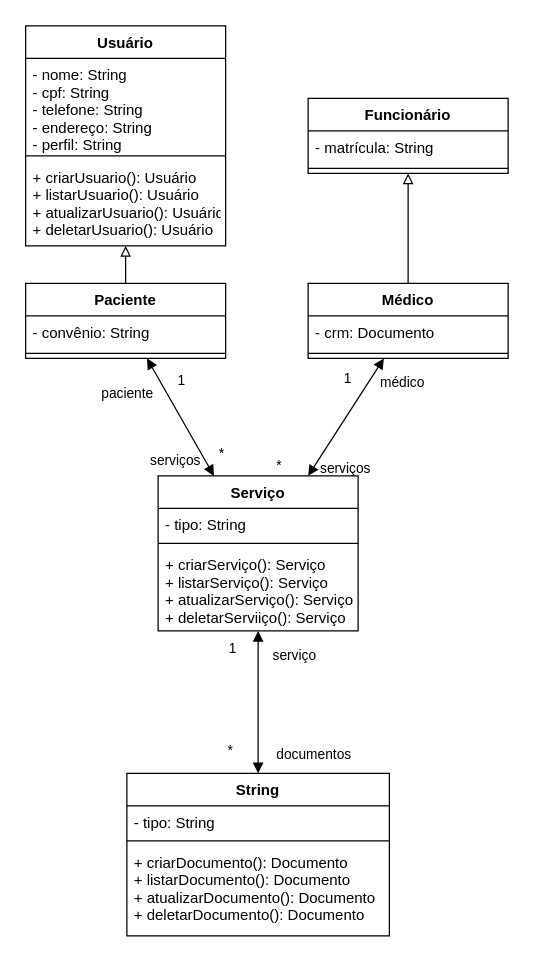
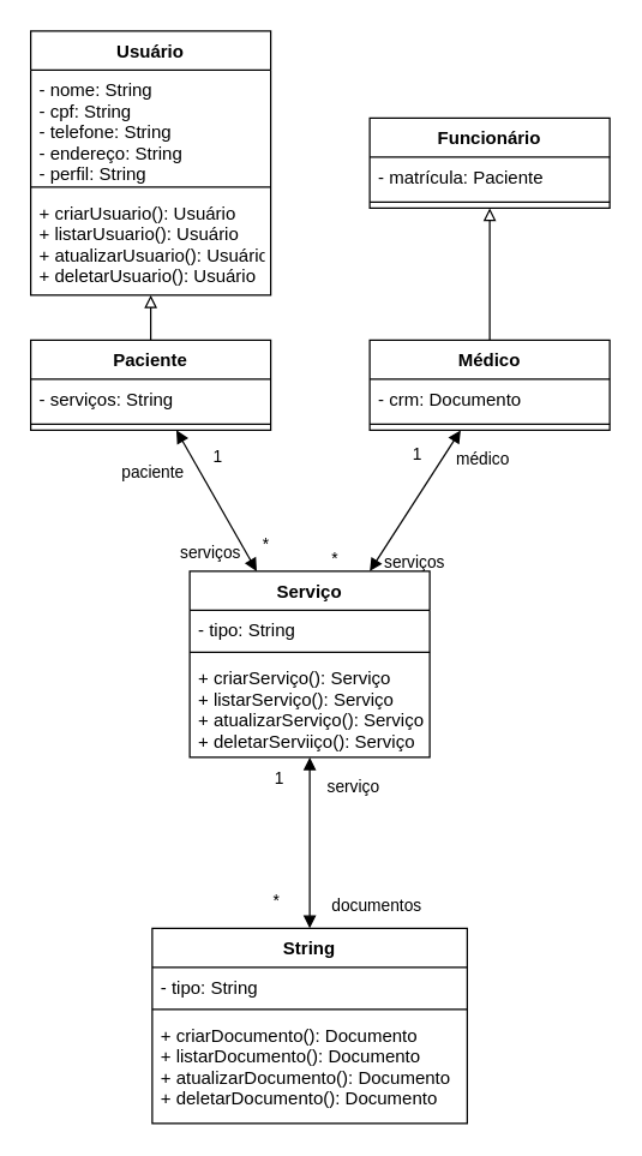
  <mxCell id="0" />
  <mxCell id="1" parent="0" />
  <mxCell id="2" value="Paciente" style="swimlane;fontStyle=1;align=center;verticalAlign=top;childLayout=stackLayout;horizontal=1;startSize=26;horizontalStack=0;resizeParent=1;resizeParentMax=0;resizeLast=0;collapsible=1;marginBottom=0;" vertex="1" parent="1"><mxGeometry x="20" y="226" width="160" height="60" as="geometry" /></mxCell>
- <mxCell id="3" value="- convênio: String" style="text;strokeColor=none;fillColor=none;align=left;verticalAlign=top;spacingLeft=4;spacingRight=4;overflow=hidden;rotatable=0;points=[[0,0.5],[1,0.5]];portConstraint=eastwest;" vertex="1" parent="2"><mxGeometry y="26" width="160" height="26" as="geometry" /></mxCell>
+ <mxCell id="3" value="- serviços: String" style="text;strokeColor=none;fillColor=none;align=left;verticalAlign=top;spacingLeft=4;spacingRight=4;overflow=hidden;rotatable=0;points=[[0,0.5],[1,0.5]];portConstraint=eastwest;" vertex="1" parent="2"><mxGeometry y="26" width="160" height="26" as="geometry" /></mxCell>
  <mxCell id="4" value="" style="line;strokeWidth=1;fillColor=none;align=left;verticalAlign=middle;spacingTop=-1;spacingLeft=3;spacingRight=3;rotatable=0;labelPosition=right;points=[];portConstraint=eastwest;strokeColor=inherit;" vertex="1" parent="2"><mxGeometry y="52" width="160" height="8" as="geometry" /></mxCell>
  <mxCell id="5" style="edgeStyle=none;rounded=0;orthogonalLoop=1;jettySize=auto;html=1;strokeWidth=1;endArrow=block;endFill=0;" edge="1" parent="1" source="6" target="9"><mxGeometry relative="1" as="geometry" /></mxCell>
  <mxCell id="6" value="Médico" style="swimlane;fontStyle=1;align=center;verticalAlign=top;childLayout=stackLayout;horizontal=1;startSize=26;horizontalStack=0;resizeParent=1;resizeParentMax=0;resizeLast=0;collapsible=1;marginBottom=0;" vertex="1" parent="1"><mxGeometry x="246" y="226" width="160" height="60" as="geometry" /></mxCell>
  <mxCell id="7" value="- crm: Documento" style="text;strokeColor=none;fillColor=none;align=left;verticalAlign=top;spacingLeft=4;spacingRight=4;overflow=hidden;rotatable=0;points=[[0,0.5],[1,0.5]];portConstraint=eastwest;" vertex="1" parent="6"><mxGeometry y="26" width="160" height="26" as="geometry" /></mxCell>
  <mxCell id="8" value="" style="line;strokeWidth=1;fillColor=none;align=left;verticalAlign=middle;spacingTop=-1;spacingLeft=3;spacingRight=3;rotatable=0;labelPosition=right;points=[];portConstraint=eastwest;strokeColor=inherit;" vertex="1" parent="6"><mxGeometry y="52" width="160" height="8" as="geometry" /></mxCell>
  <mxCell id="9" value="Funcionário" style="swimlane;fontStyle=1;align=center;verticalAlign=top;childLayout=stackLayout;horizontal=1;startSize=26;horizontalStack=0;resizeParent=1;resizeParentMax=0;resizeLast=0;collapsible=1;marginBottom=0;" vertex="1" parent="1"><mxGeometry x="246" y="78" width="160" height="60" as="geometry" /></mxCell>
- <mxCell id="10" value="- matrícula: String&#10;" style="text;strokeColor=none;fillColor=none;align=left;verticalAlign=top;spacingLeft=4;spacingRight=4;overflow=hidden;rotatable=0;points=[[0,0.5],[1,0.5]];portConstraint=eastwest;" vertex="1" parent="9"><mxGeometry y="26" width="160" height="26" as="geometry" /></mxCell>
+ <mxCell id="10" value="- matrícula: Paciente&#10;" style="text;strokeColor=none;fillColor=none;align=left;verticalAlign=top;spacingLeft=4;spacingRight=4;overflow=hidden;rotatable=0;points=[[0,0.5],[1,0.5]];portConstraint=eastwest;" vertex="1" parent="9"><mxGeometry y="26" width="160" height="26" as="geometry" /></mxCell>
  <mxCell id="11" value="" style="line;strokeWidth=1;fillColor=none;align=left;verticalAlign=middle;spacingTop=-1;spacingLeft=3;spacingRight=3;rotatable=0;labelPosition=right;points=[];portConstraint=eastwest;strokeColor=inherit;" vertex="1" parent="9"><mxGeometry y="52" width="160" height="8" as="geometry" /></mxCell>
  <mxCell id="12" style="rounded=0;orthogonalLoop=1;jettySize=auto;html=1;endArrow=block;endFill=0;strokeWidth=1;" edge="1" parent="1" source="2" target="21"><mxGeometry relative="1" as="geometry"><mxPoint x="106" y="466" as="sourcePoint" /><mxPoint x="100" y="220" as="targetPoint" /></mxGeometry></mxCell>
  <mxCell id="13" value="serviços" style="endArrow=block;endFill=1;html=1;align=left;verticalAlign=top;rounded=0;strokeWidth=1;sourcePerimeterSpacing=0;startArrow=block;startFill=1;" edge="1" parent="1" source="25" target="2"><mxGeometry x="-0.113" y="33" relative="1" as="geometry"><mxPoint x="186.125" y="386" as="sourcePoint" /><mxPoint x="270" y="356" as="targetPoint" /><mxPoint as="offset" /></mxGeometry></mxCell>
  <mxCell id="14" value="*" style="edgeLabel;resizable=0;html=1;align=left;verticalAlign=bottom;" connectable="0" vertex="1" parent="13"><mxGeometry x="-1" relative="1" as="geometry"><mxPoint x="2" y="-10" as="offset" /></mxGeometry></mxCell>
  <mxCell id="15" value="médico" style="endArrow=block;endFill=1;html=1;align=left;verticalAlign=top;rounded=0;strokeWidth=1;sourcePerimeterSpacing=0;startArrow=block;startFill=1;" edge="1" parent="1" source="6" target="25"><mxGeometry x="-0.882" y="-1" relative="1" as="geometry"><mxPoint x="225.977" y="322" as="sourcePoint" /><mxPoint x="228.5" y="386" as="targetPoint" /><mxPoint y="1" as="offset" /></mxGeometry></mxCell>
  <mxCell id="16" value="1" style="edgeLabel;resizable=0;html=1;align=left;verticalAlign=bottom;" connectable="0" vertex="1" parent="15"><mxGeometry x="-1" relative="1" as="geometry"><mxPoint x="-34" y="24" as="offset" /></mxGeometry></mxCell>
  <mxCell id="17" value="1" style="edgeLabel;resizable=0;html=1;align=left;verticalAlign=bottom;" connectable="0" vertex="1" parent="1"><mxGeometry x="189.005" y="400" as="geometry"><mxPoint x="-49" y="-88" as="offset" /></mxGeometry></mxCell>
  <mxCell id="18" value="&lt;span style=&quot;color: rgb(0, 0, 0); font-family: Helvetica; font-size: 11px; font-style: normal; font-variant-ligatures: normal; font-variant-caps: normal; font-weight: 400; letter-spacing: normal; orphans: 2; text-align: left; text-indent: 0px; text-transform: none; widows: 2; word-spacing: 0px; -webkit-text-stroke-width: 0px; background-color: rgb(255, 255, 255); text-decoration-thickness: initial; text-decoration-style: initial; text-decoration-color: initial; float: none; display: inline !important;&quot;&gt;paciente&lt;br&gt;&lt;/span&gt;" style="text;whiteSpace=wrap;html=1;" vertex="1" parent="1"><mxGeometry x="79" y="300" width="70" height="40" as="geometry" /></mxCell>
  <mxCell id="19" value="&lt;span style=&quot;color: rgb(0, 0, 0); font-family: Helvetica; font-size: 11px; font-style: normal; font-variant-ligatures: normal; font-variant-caps: normal; font-weight: 400; letter-spacing: normal; orphans: 2; text-align: left; text-indent: 0px; text-transform: none; widows: 2; word-spacing: 0px; -webkit-text-stroke-width: 0px; background-color: rgb(255, 255, 255); text-decoration-thickness: initial; text-decoration-style: initial; text-decoration-color: initial; float: none; display: inline !important;&quot;&gt;serviços&lt;/span&gt;" style="text;whiteSpace=wrap;html=1;" vertex="1" parent="1"><mxGeometry x="254" y="360" width="70" height="40" as="geometry" /></mxCell>
  <mxCell id="20" value="*" style="edgeLabel;resizable=0;html=1;align=left;verticalAlign=bottom;" connectable="0" vertex="1" parent="1"><mxGeometry x="219.005" y="380" as="geometry" /></mxCell>
  <mxCell id="21" value="Usuário" style="swimlane;fontStyle=1;align=center;verticalAlign=top;childLayout=stackLayout;horizontal=1;startSize=26;horizontalStack=0;resizeParent=1;resizeParentMax=0;resizeLast=0;collapsible=1;marginBottom=0;" vertex="1" parent="1"><mxGeometry x="20" width="160" height="176" as="geometry" y="20" /></mxCell>
  <mxCell id="22" value="- nome: String&#10;- cpf: String&#10;- telefone: String&#10;- endereço: String&#10;- perfil: String" style="text;strokeColor=none;fillColor=none;align=left;verticalAlign=top;spacingLeft=4;spacingRight=4;overflow=hidden;rotatable=0;points=[[0,0.5],[1,0.5]];portConstraint=eastwest;" vertex="1" parent="21"><mxGeometry y="26" width="160" height="74" as="geometry" /></mxCell>
  <mxCell id="23" value="" style="line;strokeWidth=1;fillColor=none;align=left;verticalAlign=middle;spacingTop=-1;spacingLeft=3;spacingRight=3;rotatable=0;labelPosition=right;points=[];portConstraint=eastwest;strokeColor=inherit;" vertex="1" parent="21"><mxGeometry y="100" width="160" height="8" as="geometry" /></mxCell>
  <mxCell id="24" value="+ criarUsuario(): Usuário&#10;+ listarUsuario(): Usuário&#10;+ atualizarUsuario(): Usuário&#10;+ deletarUsuario(): Usuário" style="text;strokeColor=none;fillColor=none;align=left;verticalAlign=top;spacingLeft=4;spacingRight=4;overflow=hidden;rotatable=0;points=[[0,0.5],[1,0.5]];portConstraint=eastwest;" vertex="1" parent="21"><mxGeometry y="108" width="160" height="68" as="geometry" /></mxCell>
  <mxCell id="25" value="Serviço" style="swimlane;fontStyle=1;align=center;verticalAlign=top;childLayout=stackLayout;horizontal=1;startSize=26;horizontalStack=0;resizeParent=1;resizeParentMax=0;resizeLast=0;collapsible=1;marginBottom=0;" vertex="1" parent="1"><mxGeometry x="126" y="380" width="160" height="124" as="geometry" /></mxCell>
  <mxCell id="26" value="- tipo: String" style="text;strokeColor=none;fillColor=none;align=left;verticalAlign=top;spacingLeft=4;spacingRight=4;overflow=hidden;rotatable=0;points=[[0,0.5],[1,0.5]];portConstraint=eastwest;" vertex="1" parent="25"><mxGeometry y="26" width="160" height="24" as="geometry" /></mxCell>
  <mxCell id="27" value="" style="line;strokeWidth=1;fillColor=none;align=left;verticalAlign=middle;spacingTop=-1;spacingLeft=3;spacingRight=3;rotatable=0;labelPosition=right;points=[];portConstraint=eastwest;strokeColor=inherit;" vertex="1" parent="25"><mxGeometry y="50" width="160" height="8" as="geometry" /></mxCell>
  <mxCell id="28" value="+ criarServiço(): Serviço&#10;+ listarServiço(): Serviço&#10;+ atualizarServiço(): Serviço&#10;+ deletarServiiço(): Serviço" style="text;strokeColor=none;fillColor=none;align=left;verticalAlign=top;spacingLeft=4;spacingRight=4;overflow=hidden;rotatable=0;points=[[0,0.5],[1,0.5]];portConstraint=eastwest;" vertex="1" parent="25"><mxGeometry y="58" width="160" height="66" as="geometry" /></mxCell>
  <mxCell id="29" value="String" style="swimlane;fontStyle=1;align=center;verticalAlign=top;childLayout=stackLayout;horizontal=1;startSize=26;horizontalStack=0;resizeParent=1;resizeParentMax=0;resizeLast=0;collapsible=1;marginBottom=0;" vertex="1" parent="1"><mxGeometry x="101" y="618" width="210" height="130" as="geometry" /></mxCell>
  <mxCell id="30" value="- tipo: String" style="text;strokeColor=none;fillColor=none;align=left;verticalAlign=top;spacingLeft=4;spacingRight=4;overflow=hidden;rotatable=0;points=[[0,0.5],[1,0.5]];portConstraint=eastwest;" vertex="1" parent="29"><mxGeometry y="26" width="210" height="24" as="geometry" /></mxCell>
  <mxCell id="31" value="" style="line;strokeWidth=1;fillColor=none;align=left;verticalAlign=middle;spacingTop=-1;spacingLeft=3;spacingRight=3;rotatable=0;labelPosition=right;points=[];portConstraint=eastwest;strokeColor=inherit;" vertex="1" parent="29"><mxGeometry y="50" width="210" height="8" as="geometry" /></mxCell>
  <mxCell id="32" value="+ criarDocumento(): Documento&#10;+ listarDocumento(): Documento&#10;+ atualizarDocumento(): Documento&#10;+ deletarDocumento(): Documento" style="text;strokeColor=none;fillColor=none;align=left;verticalAlign=top;spacingLeft=4;spacingRight=4;overflow=hidden;rotatable=0;points=[[0,0.5],[1,0.5]];portConstraint=eastwest;" vertex="1" parent="29"><mxGeometry y="58" width="210" height="72" as="geometry" /></mxCell>
  <mxCell id="33" value="documentos" style="endArrow=block;endFill=1;html=1;edgeStyle=orthogonalEdgeStyle;align=left;verticalAlign=top;rounded=0;strokeWidth=1;sourcePerimeterSpacing=0;startArrow=block;startFill=1;" edge="1" parent="1" source="29" target="25"><mxGeometry x="-0.509" y="-13" relative="1" as="geometry"><mxPoint x="109" y="388" as="sourcePoint" /><mxPoint x="206" y="532" as="targetPoint" /><mxPoint as="offset" /></mxGeometry></mxCell>
  <mxCell id="34" value="*" style="edgeLabel;resizable=0;html=1;align=left;verticalAlign=bottom;" connectable="0" vertex="1" parent="33"><mxGeometry x="-1" relative="1" as="geometry"><mxPoint x="-26" y="-10" as="offset" /></mxGeometry></mxCell>
  <mxCell id="35" value="&lt;span style=&quot;color: rgb(0, 0, 0); font-family: Helvetica; font-size: 11px; font-style: normal; font-variant-ligatures: normal; font-variant-caps: normal; font-weight: 400; letter-spacing: normal; orphans: 2; text-align: left; text-indent: 0px; text-transform: none; widows: 2; word-spacing: 0px; -webkit-text-stroke-width: 0px; background-color: rgb(255, 255, 255); text-decoration-thickness: initial; text-decoration-style: initial; text-decoration-color: initial; float: none; display: inline !important;&quot;&gt;serviço&lt;/span&gt;" style="text;whiteSpace=wrap;html=1;" vertex="1" parent="1"><mxGeometry x="216" y="510" width="70" height="40" as="geometry" /></mxCell>
  <mxCell id="36" value="1" style="edgeLabel;resizable=0;html=1;align=left;verticalAlign=bottom;" connectable="0" vertex="1" parent="1"><mxGeometry x="289.003" y="362" as="geometry"><mxPoint x="-108" y="164" as="offset" /></mxGeometry></mxCell>
